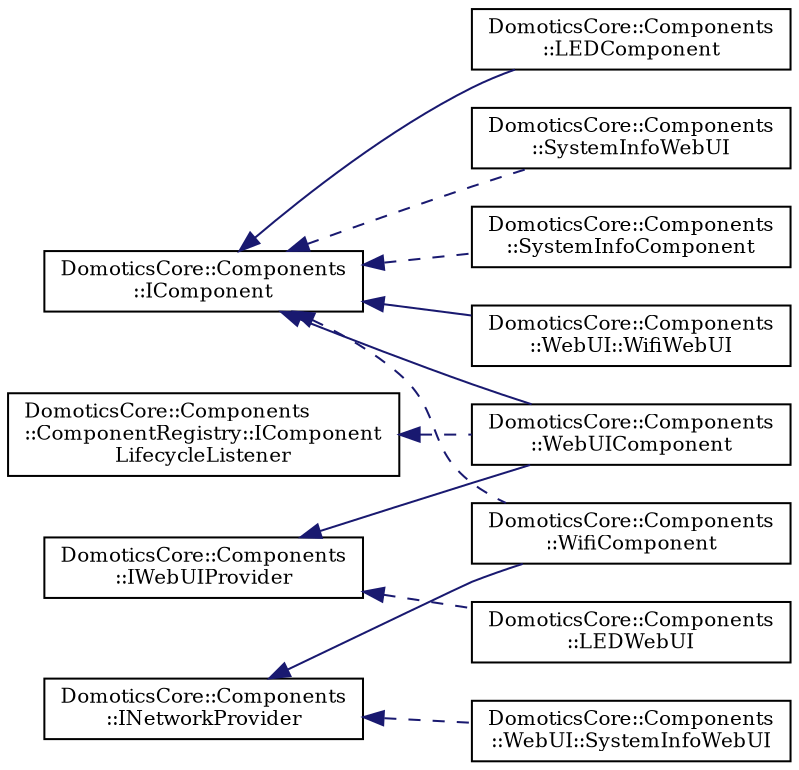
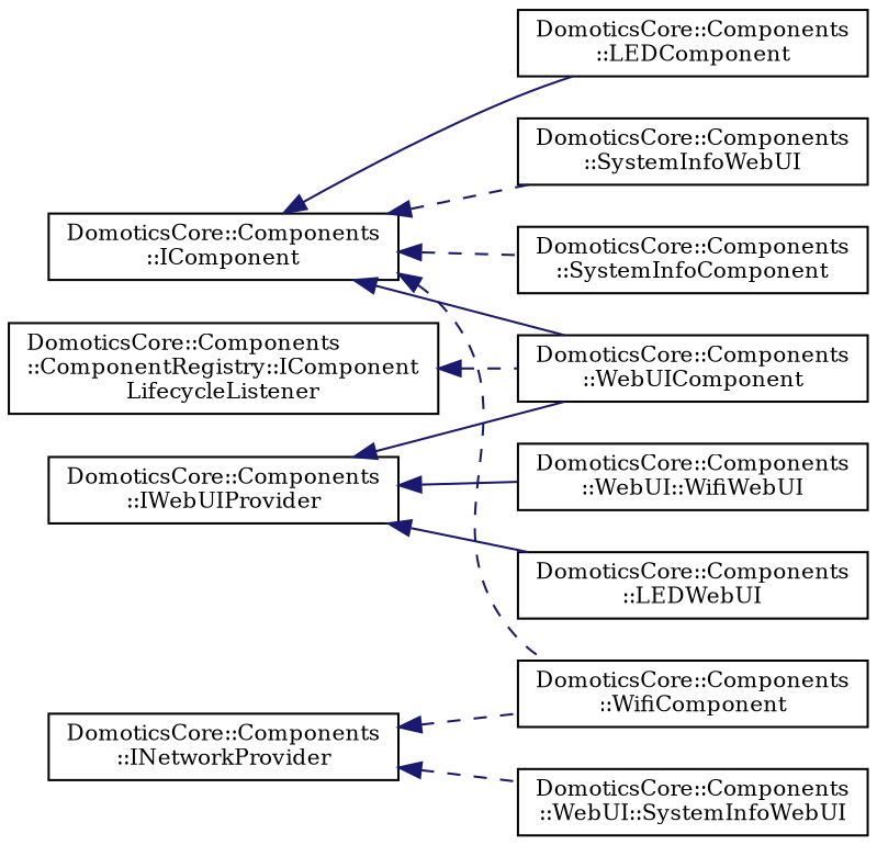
  digraph {
    fontname="DejaVu Serif"
    rankdir=LR
    node [color=black fillcolor=white fontname="DejaVu Serif" fontsize=10 shape=record style=filled]
    edge [color=midnightblue dir=back fontname="DejaVu Serif" fontsize=10 labelfontname=Helvetica labelfontsize=10 style=dashed]
    n1 [height=0.2 label="DomoticsCore::Components\l::IComponent" width=0.4]
    n2 [height=0.2 label="DomoticsCore::Components\l::LEDComponent" width=0.4]
    n3 [height=0.2 label="DomoticsCore::Components\l::SystemInfoWebUI" width=0.4]
    n4 [height=0.2 label="DomoticsCore::Components\l::SystemInfoComponent" width=0.4]
    n5 [height=0.2 label="DomoticsCore::Components\l::WebUIComponent" width=0.4]
    n6 [height=0.2 label="DomoticsCore::Components\l::WifiComponent" width=0.4]
    n7 [height=0.2 label="DomoticsCore::Components\l::ComponentRegistry::IComponent\lLifecycleListener" width=0.4]
    n8 [height=0.2 label="DomoticsCore::Components\l::INetworkProvider" width=0.4]
    n9 [height=0.2 label="DomoticsCore::Components\l::WebUI::SystemInfoWebUI" width=0.4]
    n10 [height=0.2 label="DomoticsCore::Components\l::IWebUIProvider" width=0.4]
    n11 [height=0.2 label="DomoticsCore::Components\l::LEDWebUI" width=0.4]
    n12 [height=0.2 label="DomoticsCore::Components\l::WebUI::WifiWebUI" width=0.4]
    n1 -> n2 [style=solid]
    n1 -> n3
    n1 -> n4
    n1 -> n5 [style=solid]
    n1 -> n6
    n7 -> n5
-   n8 -> n6 [style=solid]
+   n8 -> n6
    n8 -> n9
    n10 -> n5 [style=solid]
-   n10 -> n11
-   n1 -> n12 [style=solid]
+   n10 -> n11 [style=solid]
+   n10 -> n12 [style=solid]
  }
